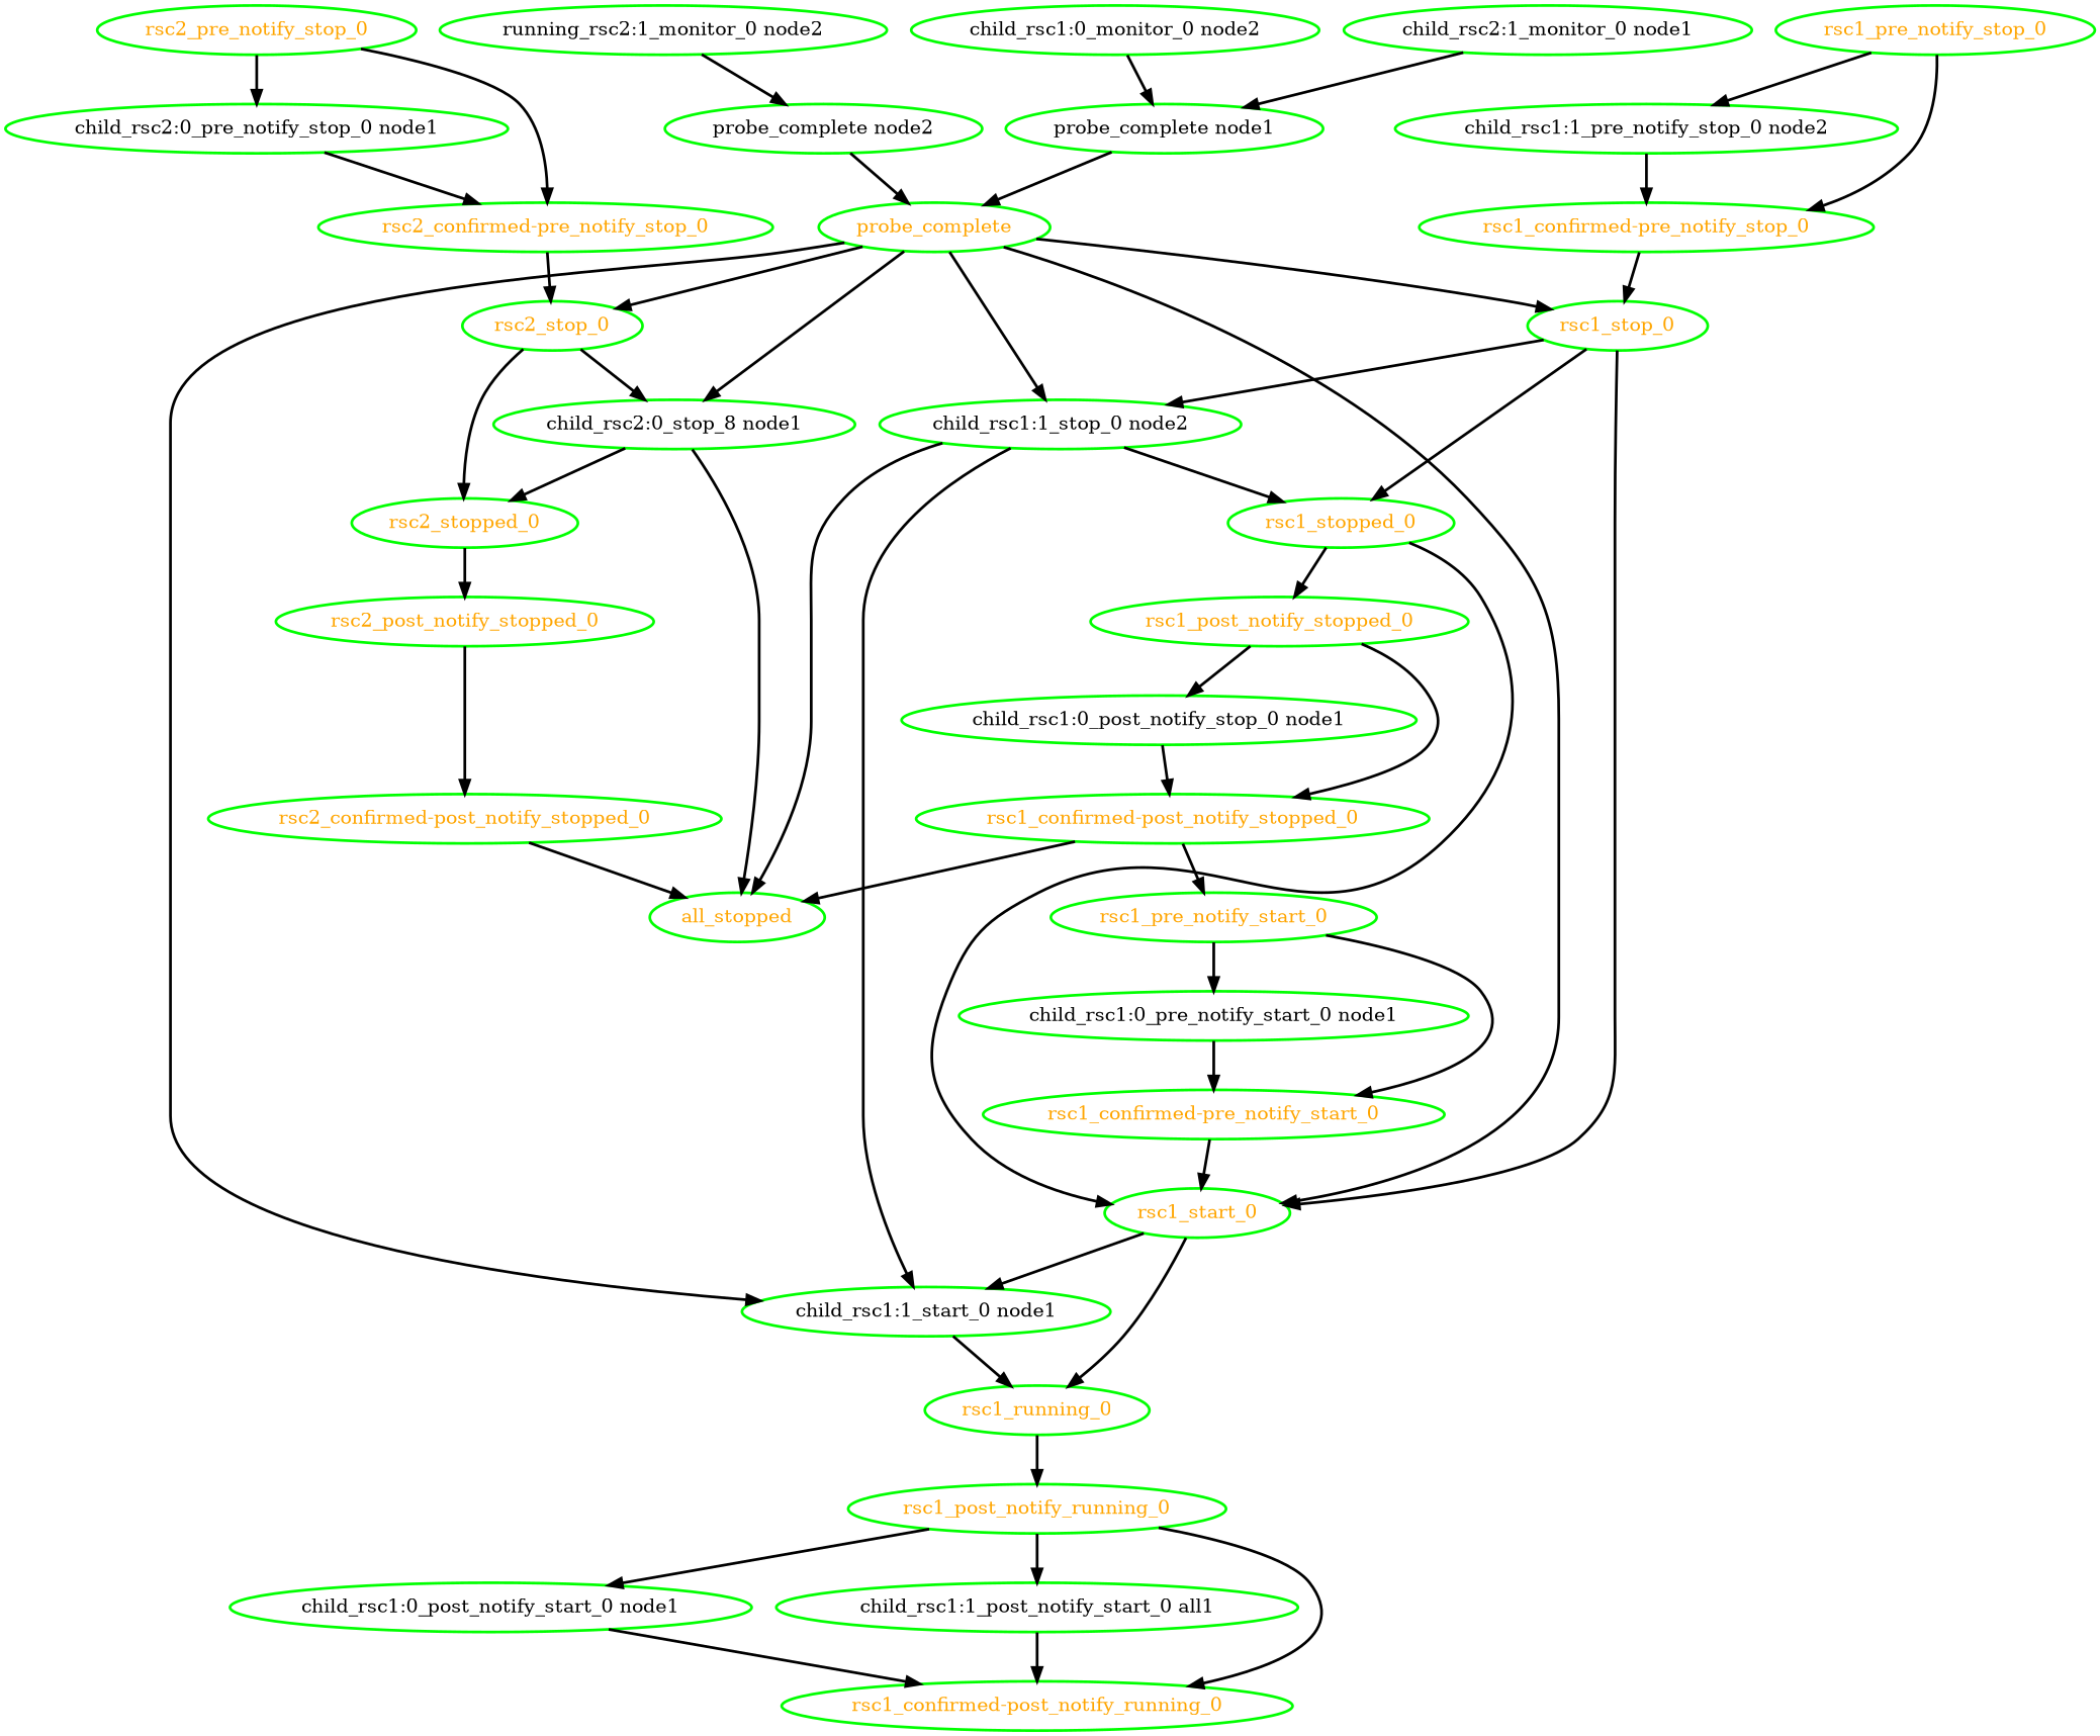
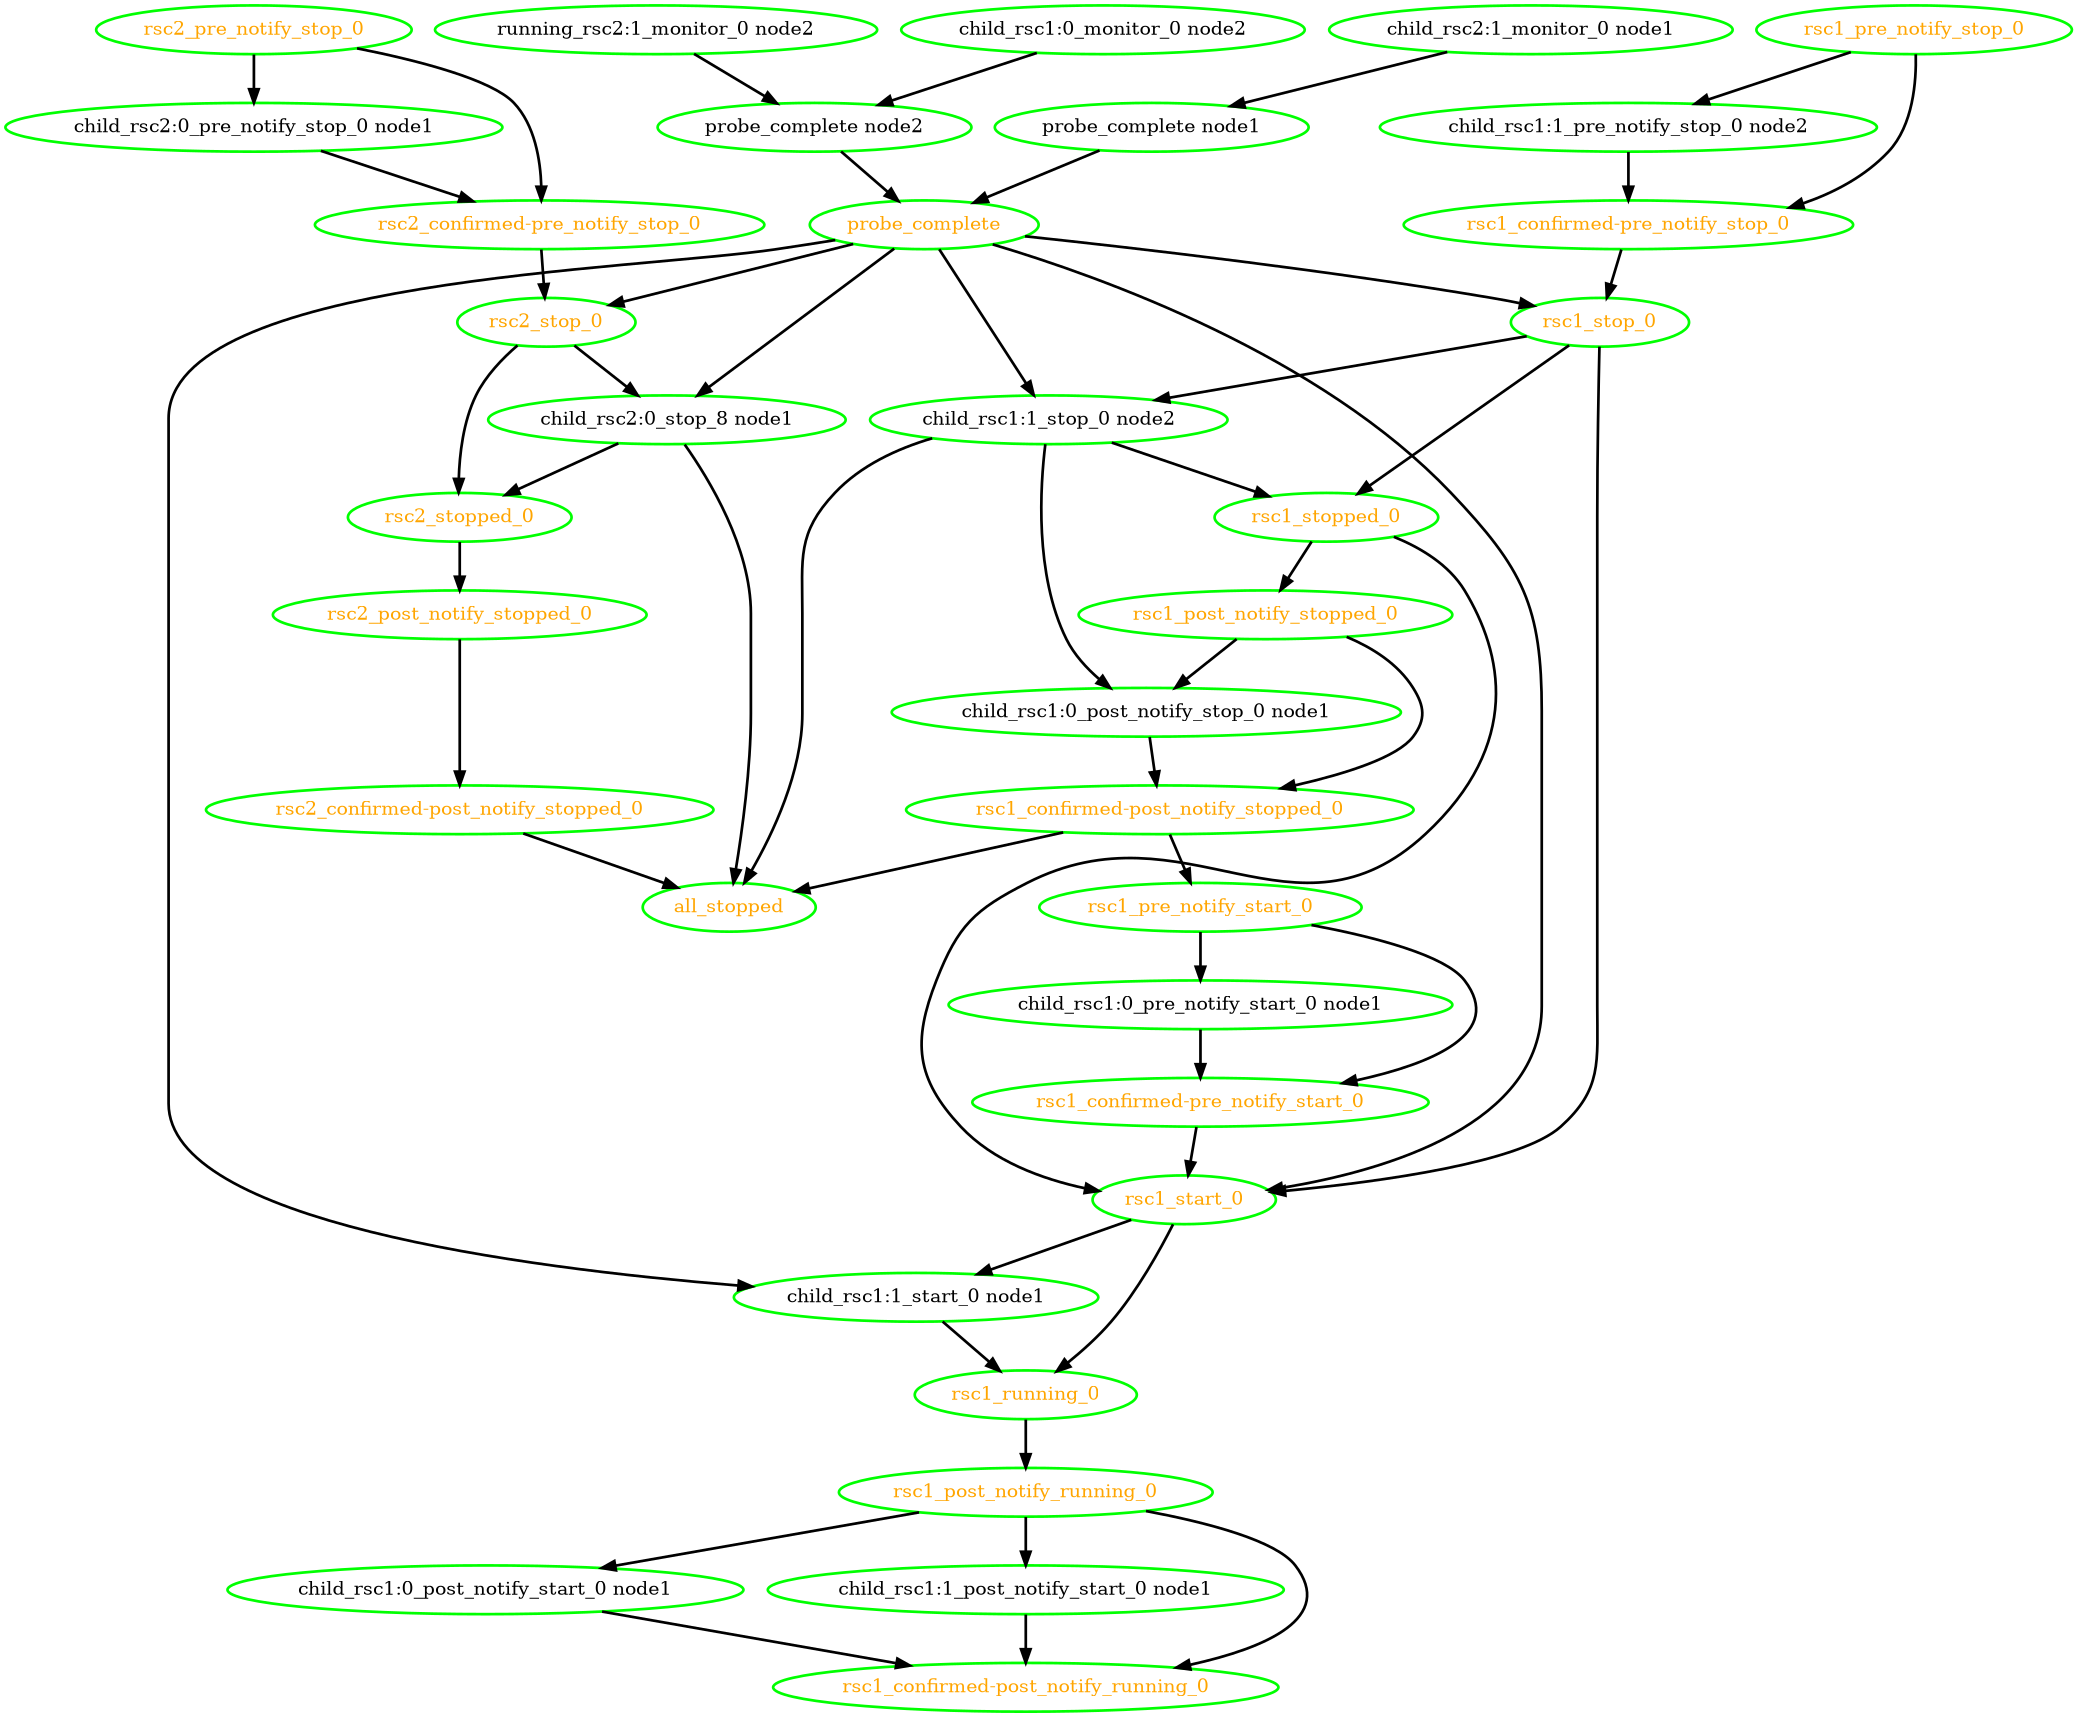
  digraph {
    node [color=green fontcolor=orange style=bold]
    edge [style=bold]
    "child_rsc1:0_monitor_0 node2" [fontcolor=black]
    "probe_complete node2" [fontcolor=black]
    probe_complete
    rsc1_start_0
    rsc1_stop_0
    "child_rsc1:1_start_0 node1" [fontcolor=black]
    "child_rsc1:1_stop_0 node2" [fontcolor=black]
    rsc2_stop_0
    n9 [fontcolor=black label="child_rsc2:0_stop_8 node1"]
    "child_rsc1:0_post_notify_start_0 node1" [fontcolor=black]
    "rsc1_confirmed-post_notify_running_0"
    "child_rsc1:0_post_notify_stop_0 node1" [fontcolor=black]
    "rsc1_confirmed-post_notify_stopped_0"
    all_stopped
    rsc1_pre_notify_start_0
    "child_rsc1:0_pre_notify_start_0 node1" [fontcolor=black]
    "rsc1_confirmed-pre_notify_start_0"
    rsc1_running_0
    "rsc1_confirmed-pre_notify_stop_0"
    rsc1_stopped_0
    "probe_complete node1" [fontcolor=black]
-   "child_rsc1:1_post_notify_start_0 node1" [fontcolor=black label="child_rsc1:1_post_notify_start_0 all1"]
+   "child_rsc1:1_post_notify_start_0 node1" [fontcolor=black]
    "child_rsc1:1_pre_notify_stop_0 node2" [fontcolor=black]
    rsc1_post_notify_running_0
    rsc1_post_notify_stopped_0
    "child_rsc2:0_pre_notify_stop_0 node1" [fontcolor=black]
    "rsc2_confirmed-pre_notify_stop_0"
    rsc2_stopped_0
    rsc2_post_notify_stopped_0
    "rsc2_confirmed-post_notify_stopped_0"
    "child_rsc2:1_monitor_0 node1" [fontcolor=black]
    n32 [fontcolor=black label="running_rsc2:1_monitor_0 node2"]
    rsc1_pre_notify_stop_0
    rsc2_pre_notify_stop_0
-   "child_rsc1:0_monitor_0 node2" -> "probe_complete node1"
+   "child_rsc1:0_monitor_0 node2" -> "probe_complete node2"
    "probe_complete node2" -> probe_complete
    probe_complete -> rsc1_start_0
    probe_complete -> rsc1_stop_0
    probe_complete -> "child_rsc1:1_start_0 node1"
    probe_complete -> "child_rsc1:1_stop_0 node2"
    probe_complete -> rsc2_stop_0
    probe_complete -> n9
    rsc1_start_0 -> "child_rsc1:1_start_0 node1"
    rsc1_start_0 -> rsc1_running_0
    rsc1_stop_0 -> rsc1_start_0
    rsc1_stop_0 -> "child_rsc1:1_stop_0 node2"
    rsc1_stop_0 -> rsc1_stopped_0
    "child_rsc1:1_start_0 node1" -> rsc1_running_0
-   "child_rsc1:1_stop_0 node2" -> "child_rsc1:1_start_0 node1"
+   "child_rsc1:1_stop_0 node2" -> "child_rsc1:0_post_notify_stop_0 node1"
    "child_rsc1:1_stop_0 node2" -> all_stopped
    "child_rsc1:1_stop_0 node2" -> rsc1_stopped_0
    rsc2_stop_0 -> n9
    rsc2_stop_0 -> rsc2_stopped_0
    n9 -> all_stopped
    n9 -> rsc2_stopped_0
    "child_rsc1:0_post_notify_start_0 node1" -> "rsc1_confirmed-post_notify_running_0"
    "child_rsc1:0_post_notify_stop_0 node1" -> "rsc1_confirmed-post_notify_stopped_0"
    "rsc1_confirmed-post_notify_stopped_0" -> all_stopped
    "rsc1_confirmed-post_notify_stopped_0" -> rsc1_pre_notify_start_0
    rsc1_pre_notify_start_0 -> "child_rsc1:0_pre_notify_start_0 node1"
    rsc1_pre_notify_start_0 -> "rsc1_confirmed-pre_notify_start_0"
    "child_rsc1:0_pre_notify_start_0 node1" -> "rsc1_confirmed-pre_notify_start_0"
    "rsc1_confirmed-pre_notify_start_0" -> rsc1_start_0
    rsc1_running_0 -> rsc1_post_notify_running_0
    "rsc1_confirmed-pre_notify_stop_0" -> rsc1_stop_0
    rsc1_stopped_0 -> rsc1_start_0
    rsc1_stopped_0 -> rsc1_post_notify_stopped_0
    "probe_complete node1" -> probe_complete
    "child_rsc1:1_post_notify_start_0 node1" -> "rsc1_confirmed-post_notify_running_0"
    "child_rsc1:1_pre_notify_stop_0 node2" -> "rsc1_confirmed-pre_notify_stop_0"
    rsc1_post_notify_running_0 -> "child_rsc1:0_post_notify_start_0 node1"
    rsc1_post_notify_running_0 -> "rsc1_confirmed-post_notify_running_0"
    rsc1_post_notify_running_0 -> "child_rsc1:1_post_notify_start_0 node1"
    rsc1_post_notify_stopped_0 -> "child_rsc1:0_post_notify_stop_0 node1"
    rsc1_post_notify_stopped_0 -> "rsc1_confirmed-post_notify_stopped_0"
    "child_rsc2:0_pre_notify_stop_0 node1" -> "rsc2_confirmed-pre_notify_stop_0"
    "rsc2_confirmed-pre_notify_stop_0" -> rsc2_stop_0
    rsc2_stopped_0 -> rsc2_post_notify_stopped_0
    rsc2_post_notify_stopped_0 -> "rsc2_confirmed-post_notify_stopped_0"
    "rsc2_confirmed-post_notify_stopped_0" -> all_stopped
    "child_rsc2:1_monitor_0 node1" -> "probe_complete node1"
    n32 -> "probe_complete node2"
    rsc1_pre_notify_stop_0 -> "rsc1_confirmed-pre_notify_stop_0"
    rsc1_pre_notify_stop_0 -> "child_rsc1:1_pre_notify_stop_0 node2"
    rsc2_pre_notify_stop_0 -> "child_rsc2:0_pre_notify_stop_0 node1"
    rsc2_pre_notify_stop_0 -> "rsc2_confirmed-pre_notify_stop_0"
  }
